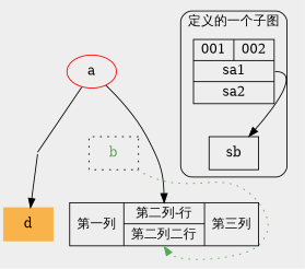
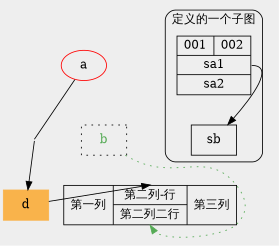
  digraph {
    bgcolor="#EEEEEE"
    node [shape=box]
    d [color="#F9B34B" style=filled]
    n2 [label="<f1> 第一列|{<f21> 第二列-行| <f22> 第二列二行}|<f3> 第三列" shape=record]
    n3 [label="{{<sa01> 001 | <sa02> 002}|<sa1> sa1| <sa2> sa2}" shape=record]
    sb
    a [color=red shape=ellipse]
    c [style=invis]
    b [fontcolor="#55AA55" style=dotted]
    subgraph sub_1 {
      rank=same
      d
      n2
    }
    subgraph cluster_2 {
      label="定义的一个子图"
      style=rounded
      n3
      sb
    }
    n3 -> sb [tailport=sa1]
-   a -> n2 [headport=f21]
+   d -> n2 [headport=f21]
    a -> c [arrowhead=none headclip=false]
    c -> d [tailclip=false]
    b -> n2 [color="#55AA55" headport=f22 style=dotted]
  }
